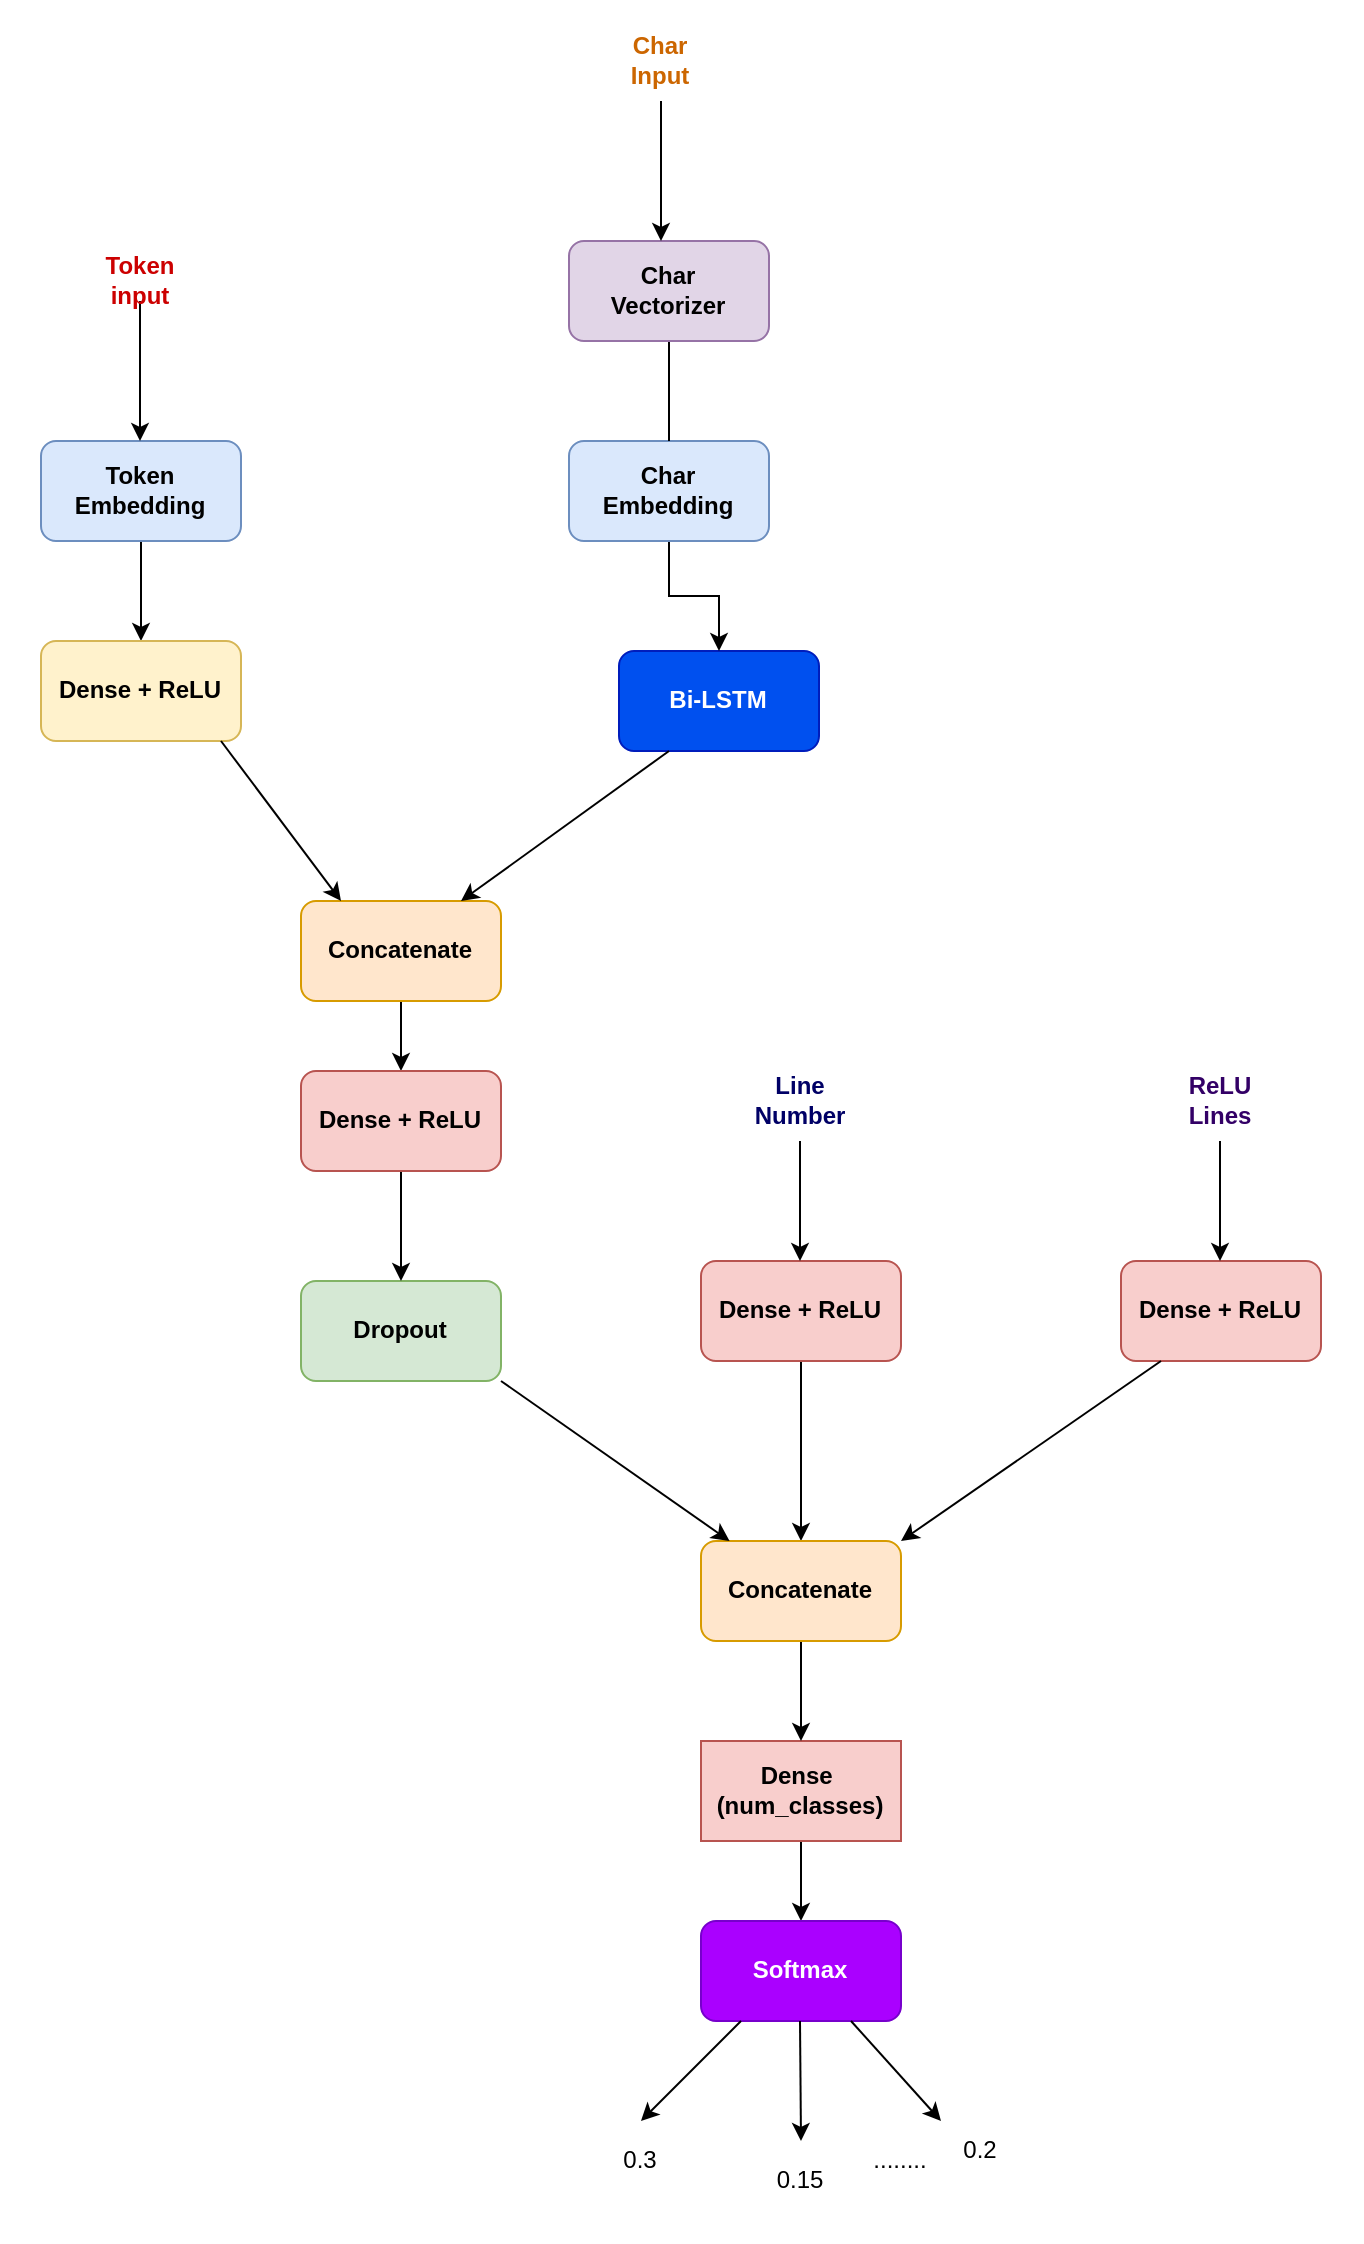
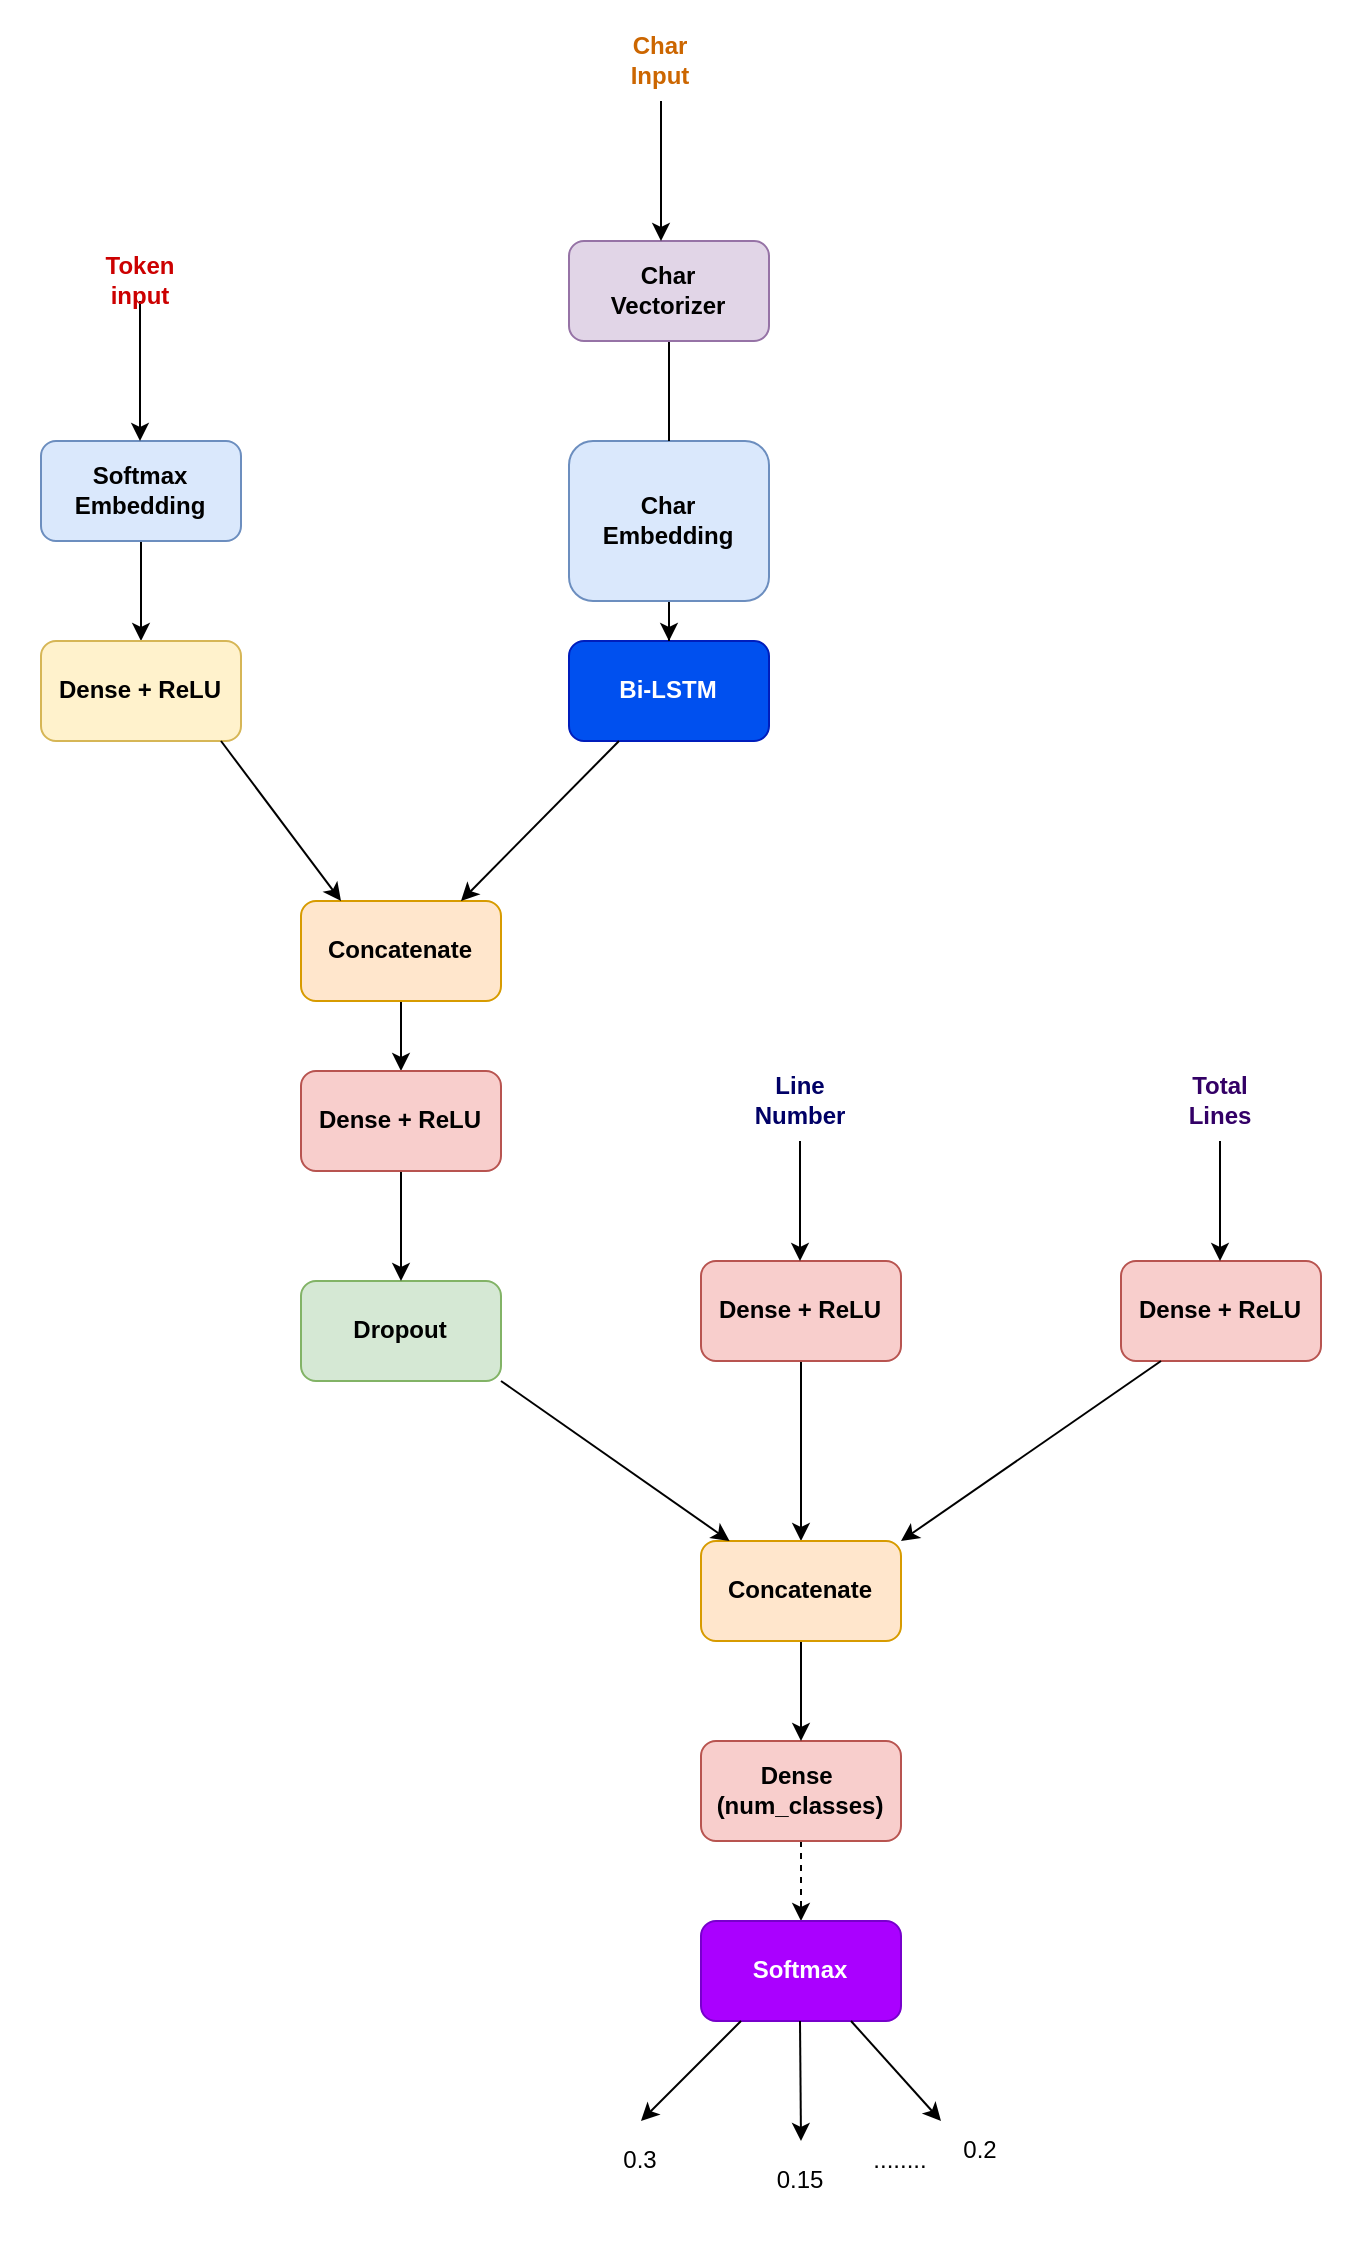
  <mxCell id="0" />
  <mxCell id="1" parent="0" />
  <mxCell id="2" value="" style="edgeStyle=orthogonalEdgeStyle;rounded=0;orthogonalLoop=1;jettySize=auto;html=1;" edge="1" parent="1" source="3" target="9"><mxGeometry relative="1" as="geometry" /></mxCell>
- <mxCell id="3" value="&lt;b&gt;Token&lt;br&gt;Embedding&lt;/b&gt;" style="rounded=1;whiteSpace=wrap;html=1;fillColor=#dae8fc;strokeColor=#6c8ebf;" vertex="1" parent="1"><mxGeometry x="20" y="220" width="100" height="50" as="geometry" /></mxCell>
- <mxCell id="4" value="&lt;b&gt;Bi-LSTM&lt;/b&gt;" style="rounded=1;whiteSpace=wrap;html=1;fillColor=#0050ef;strokeColor=#001DBC;fontColor=#ffffff;" vertex="1" parent="1"><mxGeometry x="309" y="325" width="100" height="50" as="geometry" /></mxCell>
+ <mxCell id="3" value="&lt;b&gt;Softmax&lt;br&gt;Embedding&lt;/b&gt;" style="rounded=1;whiteSpace=wrap;html=1;fillColor=#dae8fc;strokeColor=#6c8ebf;" vertex="1" parent="1"><mxGeometry x="20" y="220" width="100" height="50" as="geometry" /></mxCell>
+ <mxCell id="4" value="&lt;b&gt;Bi-LSTM&lt;/b&gt;" style="rounded=1;whiteSpace=wrap;html=1;fillColor=#0050ef;strokeColor=#001DBC;fontColor=#ffffff;" vertex="1" parent="1"><mxGeometry x="284" y="320" width="100" height="50" as="geometry" /></mxCell>
  <mxCell id="5" value="" style="edgeStyle=orthogonalEdgeStyle;rounded=0;orthogonalLoop=1;jettySize=auto;html=1;" edge="1" parent="1" source="6" target="4"><mxGeometry relative="1" as="geometry" /></mxCell>
- <mxCell id="6" value="&lt;b&gt;Char &lt;br&gt;Embedding&lt;/b&gt;" style="rounded=1;whiteSpace=wrap;html=1;fillColor=#dae8fc;strokeColor=#6c8ebf;" vertex="1" parent="1"><mxGeometry x="284" y="220" width="100" height="50" as="geometry" /></mxCell>
+ <mxCell id="6" value="&lt;b&gt;Char &lt;br&gt;Embedding&lt;/b&gt;" style="rounded=1;whiteSpace=wrap;html=1;fillColor=#dae8fc;strokeColor=#6c8ebf;" vertex="1" parent="1"><mxGeometry x="284" y="220" width="100" height="80" as="geometry" /></mxCell>
  <mxCell id="7" value="" style="edgeStyle=orthogonalEdgeStyle;rounded=0;orthogonalLoop=1;jettySize=auto;html=1;endArrow=none;" edge="1" parent="1" source="8" target="6"><mxGeometry relative="1" as="geometry" /></mxCell>
  <mxCell id="8" value="&lt;b&gt;Char &lt;br&gt;Vectorizer&lt;/b&gt;" style="rounded=1;whiteSpace=wrap;html=1;fillColor=#e1d5e7;strokeColor=#9673a6;" vertex="1" parent="1"><mxGeometry x="284" y="120" width="100" height="50" as="geometry" /></mxCell>
  <mxCell id="9" value="&lt;b&gt;Dense + ReLU&lt;/b&gt;" style="rounded=1;whiteSpace=wrap;html=1;fillColor=#fff2cc;strokeColor=#d6b656;" vertex="1" parent="1"><mxGeometry x="20" y="320" width="100" height="50" as="geometry" /></mxCell>
  <mxCell id="10" value="" style="edgeStyle=orthogonalEdgeStyle;rounded=0;orthogonalLoop=1;jettySize=auto;html=1;" edge="1" parent="1" source="11"><mxGeometry relative="1" as="geometry"><mxPoint x="200" y="535" as="targetPoint" /></mxGeometry></mxCell>
  <mxCell id="11" value="&lt;b&gt;Concatenate&lt;/b&gt;" style="rounded=1;whiteSpace=wrap;html=1;fillColor=#ffe6cc;strokeColor=#d79b00;" vertex="1" parent="1"><mxGeometry x="150" y="450" width="100" height="50" as="geometry" /></mxCell>
- <mxCell id="12" value="" style="edgeStyle=orthogonalEdgeStyle;rounded=0;orthogonalLoop=1;jettySize=auto;html=1;" edge="1" parent="1" source="13" target="17"><mxGeometry relative="1" as="geometry" /></mxCell>
- <mxCell id="13" value="&lt;b&gt;Dense&amp;nbsp;&lt;br&gt;(num_classes)&lt;br&gt;&lt;/b&gt;" style="whiteSpace=wrap;html=1;fillColor=#f8cecc;strokeColor=#b85450;rounded=0;" vertex="1" parent="1"><mxGeometry x="350" y="870" width="100" height="50" as="geometry" /></mxCell>
+ <mxCell id="12" value="" style="edgeStyle=orthogonalEdgeStyle;rounded=0;orthogonalLoop=1;jettySize=auto;html=1;dashed=1;" edge="1" parent="1" source="13" target="17"><mxGeometry relative="1" as="geometry" /></mxCell>
+ <mxCell id="13" value="&lt;b&gt;Dense&amp;nbsp;&lt;br&gt;(num_classes)&lt;br&gt;&lt;/b&gt;" style="rounded=1;whiteSpace=wrap;html=1;fillColor=#f8cecc;strokeColor=#b85450;" vertex="1" parent="1"><mxGeometry x="350" y="870" width="100" height="50" as="geometry" /></mxCell>
  <mxCell id="14" value="&lt;b&gt;Dropout&lt;br&gt;&lt;/b&gt;" style="rounded=1;whiteSpace=wrap;html=1;fillColor=#d5e8d4;strokeColor=#82b366;" vertex="1" parent="1"><mxGeometry x="150" y="640" width="100" height="50" as="geometry" /></mxCell>
  <mxCell id="15" value="" style="edgeStyle=orthogonalEdgeStyle;rounded=0;orthogonalLoop=1;jettySize=auto;html=1;" edge="1" parent="1" source="16" target="14"><mxGeometry relative="1" as="geometry" /></mxCell>
  <mxCell id="16" value="&lt;b&gt;Dense + ReLU&lt;br&gt;&lt;/b&gt;" style="rounded=1;whiteSpace=wrap;html=1;fillColor=#f8cecc;strokeColor=#b85450;" vertex="1" parent="1"><mxGeometry x="150" y="535" width="100" height="50" as="geometry" /></mxCell>
  <mxCell id="17" value="&lt;b&gt;Softmax&lt;br&gt;&lt;/b&gt;" style="rounded=1;whiteSpace=wrap;html=1;fillColor=#aa00ff;strokeColor=#7700CC;fontColor=#ffffff;" vertex="1" parent="1"><mxGeometry x="350" y="960" width="100" height="50" as="geometry" /></mxCell>
  <mxCell id="18" value="" style="endArrow=classic;html=1;" edge="1" parent="1"><mxGeometry width="50" height="50" relative="1" as="geometry"><mxPoint x="330" y="50" as="sourcePoint" /><mxPoint x="330" y="120" as="targetPoint" /></mxGeometry></mxCell>
  <mxCell id="19" value="" style="endArrow=classic;html=1;" edge="1" parent="1"><mxGeometry width="50" height="50" relative="1" as="geometry"><mxPoint x="69.5" y="150" as="sourcePoint" /><mxPoint x="69.5" y="220" as="targetPoint" /></mxGeometry></mxCell>
  <mxCell id="20" value="" style="endArrow=classic;html=1;exitX=0.25;exitY=1;exitDx=0;exitDy=0;" edge="1" parent="1" source="4"><mxGeometry width="50" height="50" relative="1" as="geometry"><mxPoint x="280" y="400" as="sourcePoint" /><mxPoint x="230" y="450" as="targetPoint" /></mxGeometry></mxCell>
  <mxCell id="21" value="" style="endArrow=classic;html=1;" edge="1" parent="1"><mxGeometry width="50" height="50" relative="1" as="geometry"><mxPoint x="110" y="370" as="sourcePoint" /><mxPoint x="170" y="450" as="targetPoint" /></mxGeometry></mxCell>
  <mxCell id="22" value="" style="endArrow=classic;html=1;" edge="1" parent="1"><mxGeometry width="50" height="50" relative="1" as="geometry"><mxPoint x="370" y="1010" as="sourcePoint" /><mxPoint x="320" y="1060" as="targetPoint" /></mxGeometry></mxCell>
  <mxCell id="23" value="" style="endArrow=classic;html=1;exitX=0.75;exitY=1;exitDx=0;exitDy=0;" edge="1" parent="1" source="17"><mxGeometry width="50" height="50" relative="1" as="geometry"><mxPoint x="450" y="1010" as="sourcePoint" /><mxPoint x="470" y="1060" as="targetPoint" /></mxGeometry></mxCell>
  <mxCell id="24" value="" style="endArrow=classic;html=1;" edge="1" parent="1"><mxGeometry width="50" height="50" relative="1" as="geometry"><mxPoint x="399.5" y="1010" as="sourcePoint" /><mxPoint x="400" y="1070" as="targetPoint" /></mxGeometry></mxCell>
  <mxCell id="25" value="0.3" style="text;html=1;strokeColor=none;fillColor=none;align=center;verticalAlign=middle;whiteSpace=wrap;rounded=0;" vertex="1" parent="1"><mxGeometry x="300" y="1070" width="40" height="20" as="geometry" /></mxCell>
  <mxCell id="26" value="0.15" style="text;html=1;strokeColor=none;fillColor=none;align=center;verticalAlign=middle;whiteSpace=wrap;rounded=0;" vertex="1" parent="1"><mxGeometry x="380" y="1080" width="40" height="20" as="geometry" /></mxCell>
  <mxCell id="27" value="0.2" style="text;html=1;strokeColor=none;fillColor=none;align=center;verticalAlign=middle;whiteSpace=wrap;rounded=0;" vertex="1" parent="1"><mxGeometry x="470" y="1070" width="40" height="10" as="geometry" /></mxCell>
  <mxCell id="28" value="........" style="text;html=1;strokeColor=none;fillColor=none;align=center;verticalAlign=middle;whiteSpace=wrap;rounded=0;" vertex="1" parent="1"><mxGeometry x="430" y="1070" width="40" height="20" as="geometry" /></mxCell>
  <mxCell id="29" value="&lt;b&gt;&lt;font color=&quot;#cc6600&quot;&gt;Char Input&lt;/font&gt;&lt;/b&gt;" style="text;html=1;strokeColor=none;fillColor=none;align=center;verticalAlign=middle;whiteSpace=wrap;rounded=0;" vertex="1" parent="1"><mxGeometry x="310" y="20" width="40" height="20" as="geometry" /></mxCell>
  <mxCell id="30" value="&lt;b&gt;&lt;font color=&quot;#cc0000&quot;&gt;Token input&lt;/font&gt;&lt;/b&gt;" style="text;html=1;strokeColor=none;fillColor=none;align=center;verticalAlign=middle;whiteSpace=wrap;rounded=0;" vertex="1" parent="1"><mxGeometry x="50" y="130" width="40" height="20" as="geometry" /></mxCell>
  <mxCell id="31" value="&lt;b&gt;Dense + ReLU&lt;br&gt;&lt;/b&gt;" style="rounded=1;whiteSpace=wrap;html=1;fillColor=#f8cecc;strokeColor=#b85450;" vertex="1" parent="1"><mxGeometry x="560" y="630" width="100" height="50" as="geometry" /></mxCell>
  <mxCell id="32" style="edgeStyle=orthogonalEdgeStyle;rounded=0;orthogonalLoop=1;jettySize=auto;html=1;entryX=0.5;entryY=0;entryDx=0;entryDy=0;" edge="1" parent="1" source="33" target="35"><mxGeometry relative="1" as="geometry" /></mxCell>
  <mxCell id="33" value="&lt;b&gt;Dense + ReLU&lt;br&gt;&lt;/b&gt;" style="rounded=1;whiteSpace=wrap;html=1;fillColor=#f8cecc;strokeColor=#b85450;" vertex="1" parent="1"><mxGeometry x="350" y="630" width="100" height="50" as="geometry" /></mxCell>
  <mxCell id="34" value="" style="edgeStyle=orthogonalEdgeStyle;rounded=0;orthogonalLoop=1;jettySize=auto;html=1;" edge="1" parent="1" source="35" target="13"><mxGeometry relative="1" as="geometry" /></mxCell>
  <mxCell id="35" value="&lt;b&gt;Concatenate&lt;/b&gt;" style="rounded=1;whiteSpace=wrap;html=1;fillColor=#ffe6cc;strokeColor=#d79b00;" vertex="1" parent="1"><mxGeometry x="350" y="770" width="100" height="50" as="geometry" /></mxCell>
  <mxCell id="36" value="" style="endArrow=classic;html=1;" edge="1" parent="1" target="35"><mxGeometry width="50" height="50" relative="1" as="geometry"><mxPoint x="250" y="690" as="sourcePoint" /><mxPoint x="290" y="740" as="targetPoint" /></mxGeometry></mxCell>
  <mxCell id="37" value="" style="endArrow=classic;html=1;entryX=1;entryY=0;entryDx=0;entryDy=0;" edge="1" parent="1" target="35"><mxGeometry width="50" height="50" relative="1" as="geometry"><mxPoint x="580" y="680" as="sourcePoint" /><mxPoint x="510" y="740" as="targetPoint" /></mxGeometry></mxCell>
  <mxCell id="38" value="&lt;b&gt;&lt;font color=&quot;#000066&quot;&gt;Line&lt;br&gt;Number&lt;/font&gt;&lt;/b&gt;" style="text;html=1;strokeColor=none;fillColor=none;align=center;verticalAlign=middle;whiteSpace=wrap;rounded=0;" vertex="1" parent="1"><mxGeometry x="380" y="540" width="40" height="20" as="geometry" /></mxCell>
- <mxCell id="39" value="&lt;b&gt;&lt;font color=&quot;#330066&quot;&gt;ReLU&lt;br&gt;Lines&lt;/font&gt;&lt;/b&gt;" style="text;html=1;strokeColor=none;fillColor=none;align=center;verticalAlign=middle;whiteSpace=wrap;rounded=0;" vertex="1" parent="1"><mxGeometry x="590" y="540" width="40" height="20" as="geometry" /></mxCell>
+ <mxCell id="39" value="&lt;b&gt;&lt;font color=&quot;#330066&quot;&gt;Total&lt;br&gt;Lines&lt;/font&gt;&lt;/b&gt;" style="text;html=1;strokeColor=none;fillColor=none;align=center;verticalAlign=middle;whiteSpace=wrap;rounded=0;" vertex="1" parent="1"><mxGeometry x="590" y="540" width="40" height="20" as="geometry" /></mxCell>
  <mxCell id="40" value="" style="endArrow=classic;html=1;" edge="1" parent="1"><mxGeometry width="50" height="50" relative="1" as="geometry"><mxPoint x="399.5" y="570" as="sourcePoint" /><mxPoint x="399.5" y="630" as="targetPoint" /><Array as="points"><mxPoint x="399.5" y="570" /></Array></mxGeometry></mxCell>
  <mxCell id="41" value="" style="endArrow=classic;html=1;" edge="1" parent="1"><mxGeometry width="50" height="50" relative="1" as="geometry"><mxPoint x="609.5" y="570" as="sourcePoint" /><mxPoint x="609.5" y="630" as="targetPoint" /><Array as="points"><mxPoint x="609.5" y="570" /></Array></mxGeometry></mxCell>
